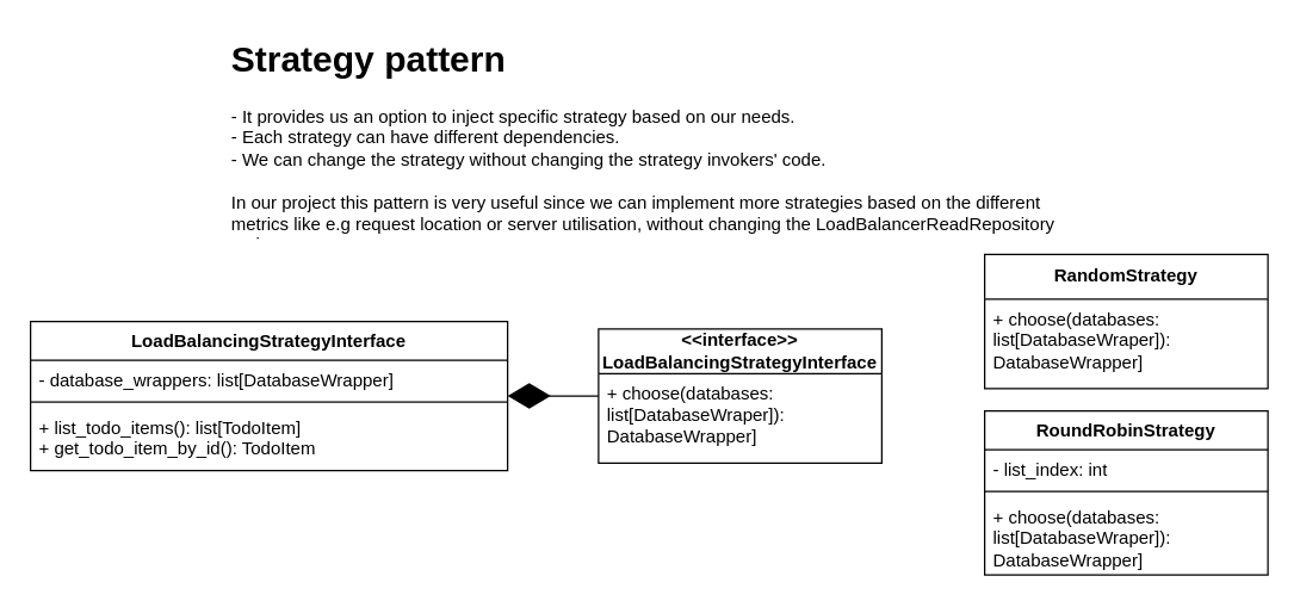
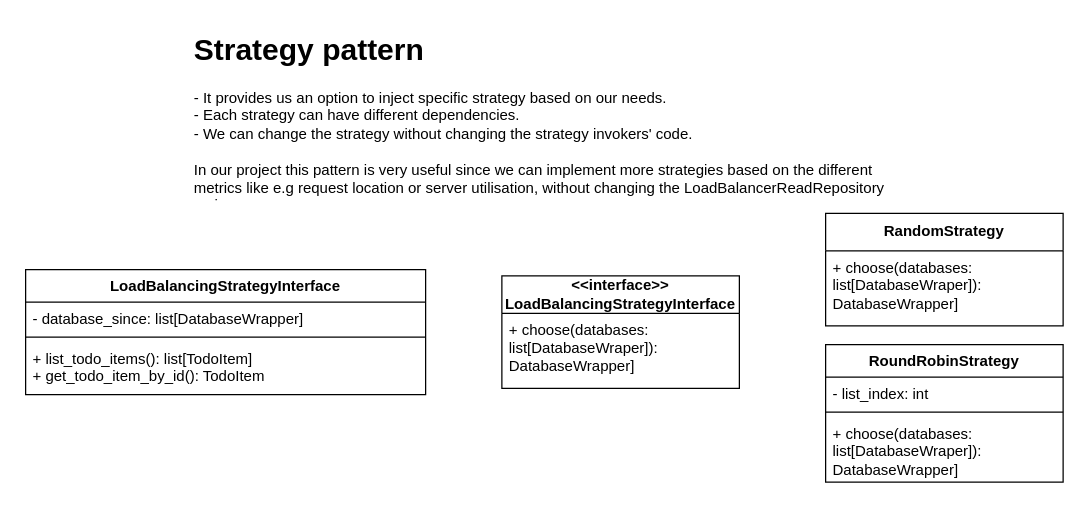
  <mxCell id="0" />
  <mxCell id="1" parent="0" />
- <mxCell id="2" style="edgeStyle=orthogonalEdgeStyle;rounded=0;orthogonalLoop=1;jettySize=auto;html=1;endArrow=diamondThin;endFill=1;startSize=6;endSize=26;" edge="1" parent="1" source="3" target="11"><mxGeometry relative="1" as="geometry" /></mxCell>
  <mxCell id="3" value="&lt;b&gt;&amp;lt;&amp;lt;interface&amp;gt;&amp;gt;&lt;br&gt;LoadBalancingStrategyInterface&lt;br&gt;&lt;/b&gt;" style="swimlane;fontStyle=0;childLayout=stackLayout;horizontal=1;startSize=30;fillColor=none;horizontalStack=0;resizeParent=1;resizeParentMax=0;resizeLast=0;collapsible=1;marginBottom=0;whiteSpace=wrap;html=1;" vertex="1" parent="1"><mxGeometry x="401" y="220" width="190" height="90" as="geometry" /></mxCell>
  <mxCell id="4" value="+ choose(databases: list[DatabaseWraper]): DatabaseWrapper]" style="text;strokeColor=none;fillColor=none;align=left;verticalAlign=top;spacingLeft=4;spacingRight=4;overflow=hidden;rotatable=0;points=[[0,0.5],[1,0.5]];portConstraint=eastwest;whiteSpace=wrap;html=1;" vertex="1" parent="3"><mxGeometry y="30" width="190" height="60" as="geometry" /></mxCell>
  <mxCell id="5" value="&lt;b&gt;RandomStrategy&lt;br&gt;&lt;/b&gt;" style="swimlane;fontStyle=0;childLayout=stackLayout;horizontal=1;startSize=30;fillColor=none;horizontalStack=0;resizeParent=1;resizeParentMax=0;resizeLast=0;collapsible=1;marginBottom=0;whiteSpace=wrap;html=1;" vertex="1" parent="1"><mxGeometry x="660" y="170" width="190" height="90" as="geometry" /></mxCell>
  <mxCell id="6" value="+ choose(databases: list[DatabaseWraper]): DatabaseWrapper]" style="text;strokeColor=none;fillColor=none;align=left;verticalAlign=top;spacingLeft=4;spacingRight=4;overflow=hidden;rotatable=0;points=[[0,0.5],[1,0.5]];portConstraint=eastwest;whiteSpace=wrap;html=1;" vertex="1" parent="5"><mxGeometry y="30" width="190" height="60" as="geometry" /></mxCell>
  <mxCell id="7" value="&lt;b style=&quot;border-color: var(--border-color);&quot;&gt;RoundRobinStrategy&lt;/b&gt;" style="swimlane;fontStyle=1;align=center;verticalAlign=top;childLayout=stackLayout;horizontal=1;startSize=26;horizontalStack=0;resizeParent=1;resizeParentMax=0;resizeLast=0;collapsible=1;marginBottom=0;whiteSpace=wrap;html=1;" vertex="1" parent="1"><mxGeometry x="660" y="275" width="190" height="110" as="geometry" /></mxCell>
  <mxCell id="8" value="- list_index: int" style="text;strokeColor=none;fillColor=none;align=left;verticalAlign=top;spacingLeft=4;spacingRight=4;overflow=hidden;rotatable=0;points=[[0,0.5],[1,0.5]];portConstraint=eastwest;whiteSpace=wrap;html=1;" vertex="1" parent="7"><mxGeometry y="26" width="190" height="24" as="geometry" /></mxCell>
  <mxCell id="9" value="" style="line;strokeWidth=1;fillColor=none;align=left;verticalAlign=middle;spacingTop=-1;spacingLeft=3;spacingRight=3;rotatable=0;labelPosition=right;points=[];portConstraint=eastwest;strokeColor=inherit;" vertex="1" parent="7"><mxGeometry y="50" width="190" height="8" as="geometry" /></mxCell>
  <mxCell id="10" value="+ choose(databases: list[DatabaseWraper]): DatabaseWrapper]" style="text;strokeColor=none;fillColor=none;align=left;verticalAlign=top;spacingLeft=4;spacingRight=4;overflow=hidden;rotatable=0;points=[[0,0.5],[1,0.5]];portConstraint=eastwest;whiteSpace=wrap;html=1;" vertex="1" parent="7"><mxGeometry y="58" width="190" height="52" as="geometry" /></mxCell>
  <mxCell id="11" value="LoadBalancingStrategyInterface" style="swimlane;fontStyle=1;align=center;verticalAlign=top;childLayout=stackLayout;horizontal=1;startSize=26;horizontalStack=0;resizeParent=1;resizeParentMax=0;resizeLast=0;collapsible=1;marginBottom=0;whiteSpace=wrap;html=1;" vertex="1" parent="1"><mxGeometry x="20" y="215" width="320" height="100" as="geometry" /></mxCell>
- <mxCell id="12" value="- database_wrappers: list[DatabaseWrapper]" style="text;strokeColor=none;fillColor=none;align=left;verticalAlign=top;spacingLeft=4;spacingRight=4;overflow=hidden;rotatable=0;points=[[0,0.5],[1,0.5]];portConstraint=eastwest;whiteSpace=wrap;html=1;" vertex="1" parent="11"><mxGeometry y="26" width="320" height="24" as="geometry" /></mxCell>
+ <mxCell id="12" value="- database_since: list[DatabaseWrapper]" style="text;strokeColor=none;fillColor=none;align=left;verticalAlign=top;spacingLeft=4;spacingRight=4;overflow=hidden;rotatable=0;points=[[0,0.5],[1,0.5]];portConstraint=eastwest;whiteSpace=wrap;html=1;" vertex="1" parent="11"><mxGeometry y="26" width="320" height="24" as="geometry" /></mxCell>
  <mxCell id="13" value="" style="line;strokeWidth=1;fillColor=none;align=left;verticalAlign=middle;spacingTop=-1;spacingLeft=3;spacingRight=3;rotatable=0;labelPosition=right;points=[];portConstraint=eastwest;strokeColor=inherit;" vertex="1" parent="11"><mxGeometry y="50" width="320" height="8" as="geometry" /></mxCell>
  <mxCell id="14" value="+ list_todo_items(): list[TodoItem]&lt;br style=&quot;border-color: var(--border-color);&quot;&gt;+ get_todo_item_by_id(): TodoItem" style="text;strokeColor=none;fillColor=none;align=left;verticalAlign=top;spacingLeft=4;spacingRight=4;overflow=hidden;rotatable=0;points=[[0,0.5],[1,0.5]];portConstraint=eastwest;whiteSpace=wrap;html=1;" vertex="1" parent="11"><mxGeometry y="58" width="320" height="42" as="geometry" /></mxCell>
  <mxCell id="15" value="&lt;h1&gt;Strategy pattern&lt;/h1&gt;&lt;div&gt;- It provides us an option to inject specific strategy based on our needs.&lt;/div&gt;&lt;div&gt;- Each strategy can have different dependencies.&lt;/div&gt;&lt;div&gt;- We can change the strategy without changing the strategy invokers' code.&lt;/div&gt;&lt;div&gt;&lt;br&gt;&lt;/div&gt;&lt;div&gt;In our project this pattern is very useful since we can implement more strategies based on the different metrics like e.g request location or server utilisation, without changing the LoadBalancerReadRepository code.&lt;/div&gt;&lt;div&gt;&lt;br&gt;&lt;/div&gt;" style="text;html=1;strokeColor=none;fillColor=none;spacing=5;spacingTop=-20;whiteSpace=wrap;overflow=hidden;rounded=0;" vertex="1" parent="1"><mxGeometry x="150" y="20" width="570" height="140" as="geometry" /></mxCell>
